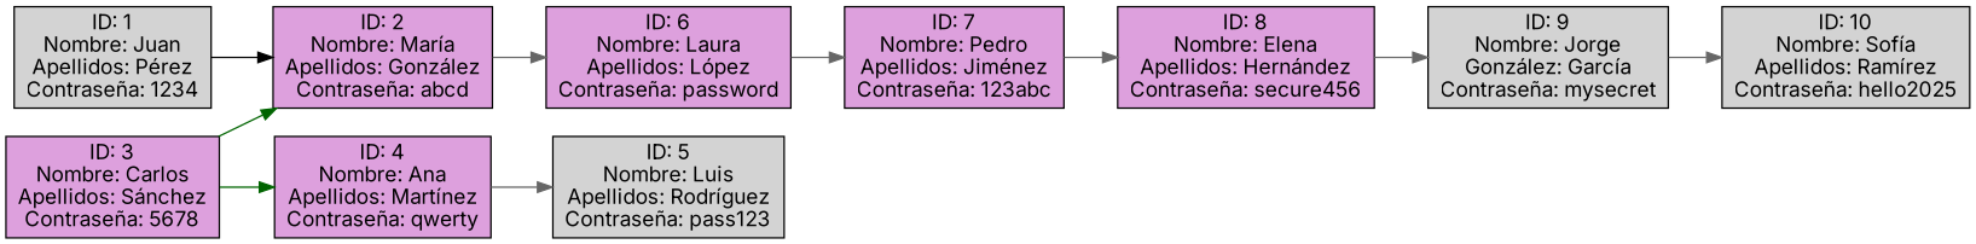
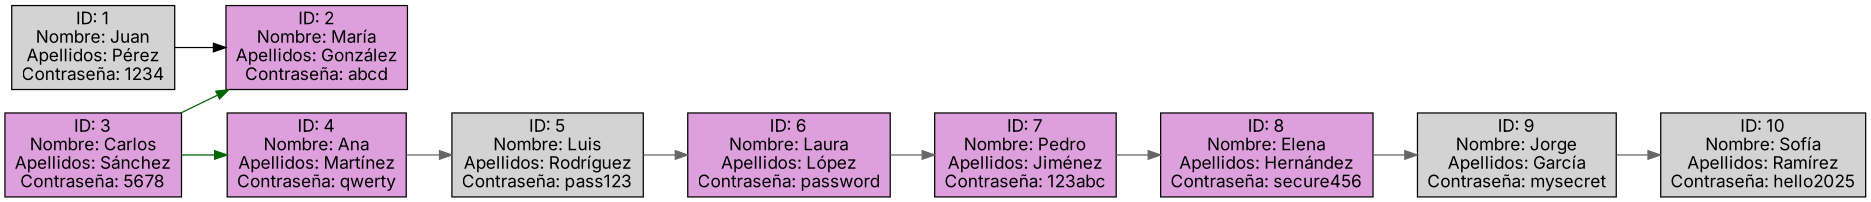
  digraph {
    fontname=Inter
    rankdir=LR
    node [fillcolor=plum fontname=Inter shape=record style=filled]
    edge [color=gray40 fontname=Inter]
    n1 [fillcolor=lightgrey label="ID: 1\nNombre: Juan\nApellidos: Pérez\nContraseña: 1234"]
    n2 [label="ID: 2\nNombre: María\nApellidos: González\nContraseña: abcd"]
    n3 [label="ID: 3\nNombre: Carlos\nApellidos: Sánchez\nContraseña: 5678"]
    n4 [label="ID: 4\nNombre: Ana\nApellidos: Martínez\nContraseña: qwerty"]
    n5 [fillcolor=lightgrey label="ID: 5\nNombre: Luis\nApellidos: Rodríguez\nContraseña: pass123"]
    n6 [label="ID: 6\nNombre: Laura\nApellidos: López\nContraseña: password"]
    n7 [label="ID: 7\nNombre: Pedro\nApellidos: Jiménez\nContraseña: 123abc"]
    n8 [label="ID: 8\nNombre: Elena\nApellidos: Hernández\nContraseña: secure456"]
-   n9 [fillcolor=lightgrey label="ID: 9\nNombre: Jorge\nGonzález: García\nContraseña: mysecret"]
+   n9 [fillcolor=lightgrey label="ID: 9\nNombre: Jorge\nApellidos: García\nContraseña: mysecret"]
    n10 [fillcolor=lightgrey label="ID: 10\nNombre: Sofía\nApellidos: Ramírez\nContraseña: hello2025"]
    n1 -> n2 [color=black]
    n3 -> n2 [color=darkgreen]
    n3 -> n4 [color=darkgreen]
    n4 -> n5
-   n2 -> n6
+   n5 -> n6
    n6 -> n7
    n7 -> n8
    n8 -> n9
    n9 -> n10
  }
